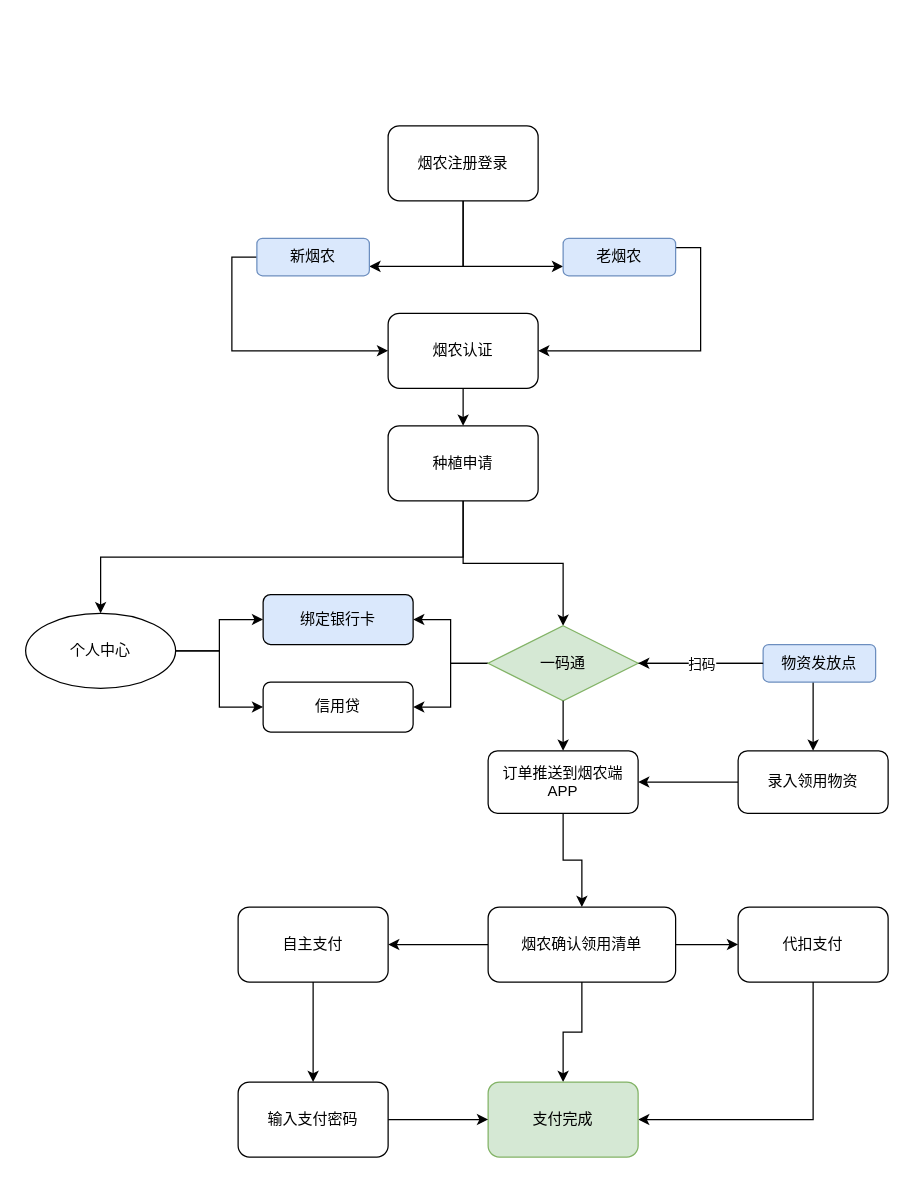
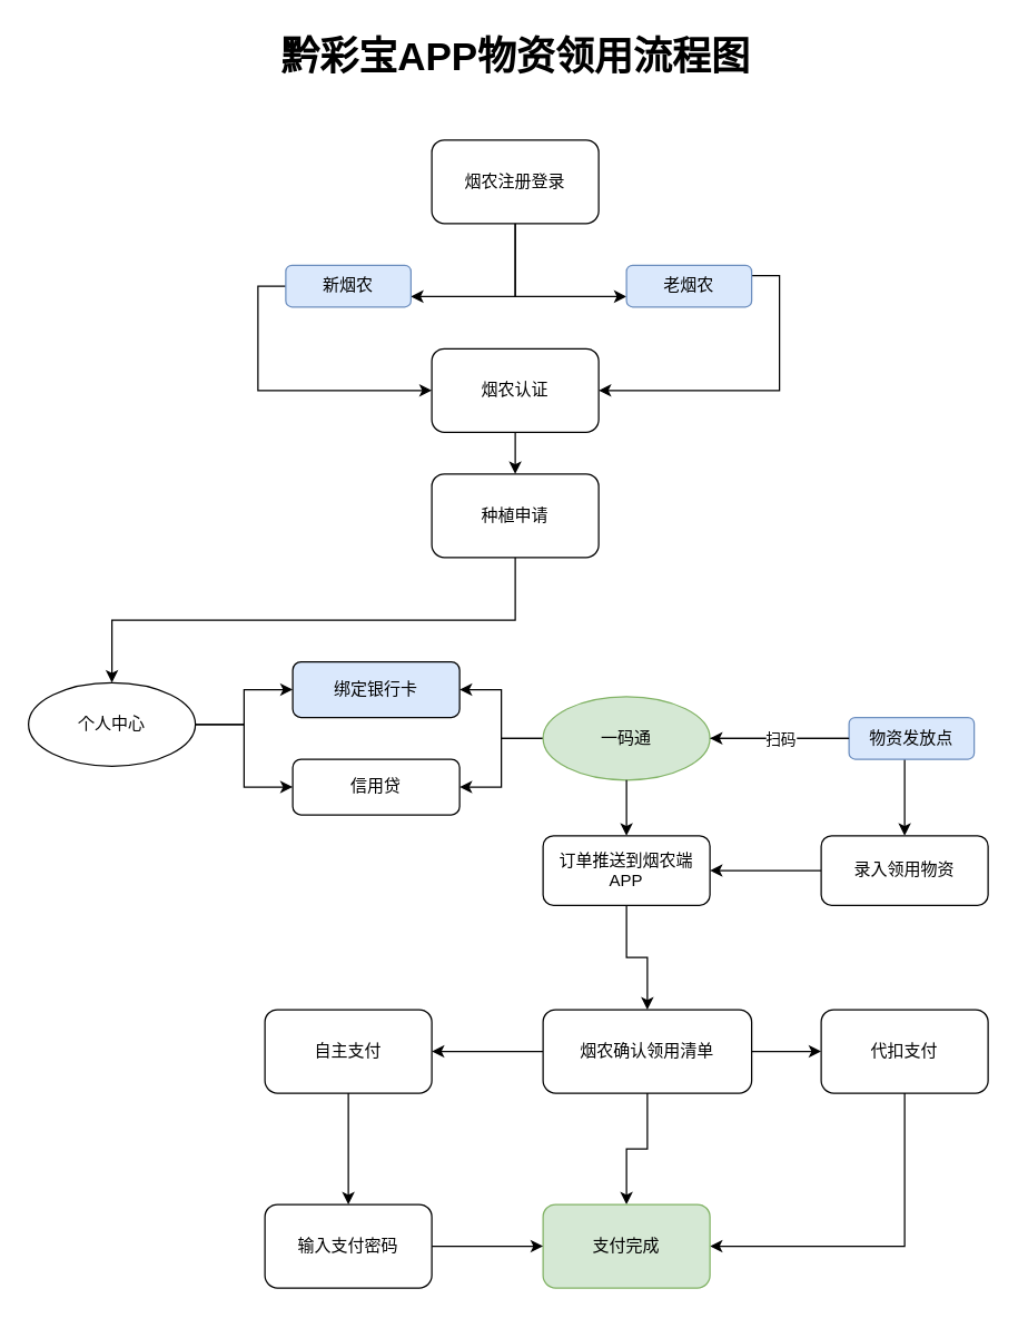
  <mxCell id="0" />
  <mxCell id="1" parent="0" />
  <mxCell id="2" style="edgeStyle=orthogonalEdgeStyle;rounded=0;orthogonalLoop=1;jettySize=auto;html=1;exitX=0.5;exitY=1;exitDx=0;exitDy=0;entryX=1;entryY=0.75;entryDx=0;entryDy=0;" edge="1" parent="1" source="4" target="9"><mxGeometry relative="1" as="geometry" /></mxCell>
  <mxCell id="3" style="edgeStyle=orthogonalEdgeStyle;rounded=0;orthogonalLoop=1;jettySize=auto;html=1;exitX=0.5;exitY=1;exitDx=0;exitDy=0;entryX=0;entryY=0.75;entryDx=0;entryDy=0;" edge="1" parent="1" source="4" target="11"><mxGeometry relative="1" as="geometry" /></mxCell>
  <mxCell id="4" value="烟农注册登录" style="rounded=1;whiteSpace=wrap;html=1;" vertex="1" parent="1"><mxGeometry x="310" y="100" width="120" height="60" as="geometry" /></mxCell>
  <mxCell id="5" style="edgeStyle=orthogonalEdgeStyle;rounded=0;orthogonalLoop=1;jettySize=auto;html=1;exitX=0.5;exitY=1;exitDx=0;exitDy=0;entryX=0.5;entryY=0;entryDx=0;entryDy=0;" edge="1" parent="1" source="7" target="22"><mxGeometry relative="1" as="geometry" /></mxCell>
- <mxCell id="6" style="edgeStyle=orthogonalEdgeStyle;rounded=0;orthogonalLoop=1;jettySize=auto;html=1;exitX=0.5;exitY=1;exitDx=0;exitDy=0;" edge="1" parent="1" source="7" target="17"><mxGeometry relative="1" as="geometry" /></mxCell>
  <mxCell id="7" value="种植申请" style="rounded=1;whiteSpace=wrap;html=1;" vertex="1" parent="1"><mxGeometry x="310" y="340" width="120" height="60" as="geometry" /></mxCell>
  <mxCell id="8" style="edgeStyle=orthogonalEdgeStyle;rounded=0;orthogonalLoop=1;jettySize=auto;html=1;exitX=0;exitY=0.5;exitDx=0;exitDy=0;entryX=0;entryY=0.5;entryDx=0;entryDy=0;" edge="1" parent="1" source="9" target="13"><mxGeometry relative="1" as="geometry" /></mxCell>
  <mxCell id="9" value="新烟农" style="rounded=1;whiteSpace=wrap;html=1;align=center;fillColor=#dae8fc;strokeColor=#6c8ebf;" vertex="1" parent="1"><mxGeometry x="205" y="190" width="90" height="30" as="geometry" /></mxCell>
  <mxCell id="10" style="edgeStyle=orthogonalEdgeStyle;rounded=0;orthogonalLoop=1;jettySize=auto;html=1;exitX=1;exitY=0.25;exitDx=0;exitDy=0;entryX=1;entryY=0.5;entryDx=0;entryDy=0;" edge="1" parent="1" source="11" target="13"><mxGeometry relative="1" as="geometry" /></mxCell>
  <mxCell id="11" value="老烟农" style="rounded=1;whiteSpace=wrap;html=1;fillColor=#dae8fc;strokeColor=#6c8ebf;" vertex="1" parent="1"><mxGeometry x="450" y="190" width="90" height="30" as="geometry" /></mxCell>
  <mxCell id="12" style="edgeStyle=orthogonalEdgeStyle;rounded=0;orthogonalLoop=1;jettySize=auto;html=1;exitX=0.5;exitY=1;exitDx=0;exitDy=0;" edge="1" parent="1" source="13" target="7"><mxGeometry relative="1" as="geometry" /></mxCell>
  <mxCell id="13" value="烟农认证" style="rounded=1;whiteSpace=wrap;html=1;align=center;" vertex="1" parent="1"><mxGeometry x="310" y="250" width="120" height="60" as="geometry" /></mxCell>
  <mxCell id="14" value="" style="edgeStyle=orthogonalEdgeStyle;rounded=0;orthogonalLoop=1;jettySize=auto;html=1;" edge="1" parent="1" source="17" target="18"><mxGeometry relative="1" as="geometry" /></mxCell>
  <mxCell id="15" value="" style="edgeStyle=orthogonalEdgeStyle;rounded=0;orthogonalLoop=1;jettySize=auto;html=1;" edge="1" parent="1" source="17" target="19"><mxGeometry relative="1" as="geometry" /></mxCell>
  <mxCell id="16" value="" style="edgeStyle=orthogonalEdgeStyle;rounded=0;orthogonalLoop=1;jettySize=auto;html=1;" edge="1" parent="1" source="17" target="28"><mxGeometry relative="1" as="geometry" /></mxCell>
- <mxCell id="17" value="一码通" style="rhombus;whiteSpace=wrap;html=1;fillColor=#d5e8d4;strokeColor=#82b366;" vertex="1" parent="1"><mxGeometry x="390" y="500" width="120" height="60" as="geometry" /></mxCell>
+ <mxCell id="17" value="一码通" style="ellipse;whiteSpace=wrap;html=1;rounded=1;fillColor=#d5e8d4;strokeColor=#82b366;" vertex="1" parent="1"><mxGeometry x="390" y="500" width="120" height="60" as="geometry" /></mxCell>
  <mxCell id="18" value="信用贷" style="whiteSpace=wrap;html=1;rounded=1;" vertex="1" parent="1"><mxGeometry x="210" y="545" width="120" height="40" as="geometry" /></mxCell>
  <mxCell id="19" value="绑定银行卡" style="whiteSpace=wrap;html=1;rounded=1;fillColor=#dae8fc;" vertex="1" parent="1"><mxGeometry x="210" y="475" width="120" height="40" as="geometry" /></mxCell>
  <mxCell id="20" style="edgeStyle=orthogonalEdgeStyle;rounded=0;orthogonalLoop=1;jettySize=auto;html=1;exitX=1;exitY=0.5;exitDx=0;exitDy=0;" edge="1" parent="1" source="22" target="19"><mxGeometry relative="1" as="geometry" /></mxCell>
  <mxCell id="21" style="edgeStyle=orthogonalEdgeStyle;rounded=0;orthogonalLoop=1;jettySize=auto;html=1;exitX=1;exitY=0.5;exitDx=0;exitDy=0;" edge="1" parent="1" source="22" target="18"><mxGeometry relative="1" as="geometry" /></mxCell>
  <mxCell id="22" value="个人中心" style="ellipse;whiteSpace=wrap;html=1;rounded=1;" vertex="1" parent="1"><mxGeometry x="20" y="490" width="120" height="60" as="geometry" /></mxCell>
  <mxCell id="23" value="物资发放点" style="rounded=1;whiteSpace=wrap;html=1;fillColor=#dae8fc;strokeColor=#6c8ebf;" vertex="1" parent="1"><mxGeometry x="610" y="515" width="90" height="30" as="geometry" /></mxCell>
  <mxCell id="24" value="" style="endArrow=classic;html=1;rounded=0;exitX=0;exitY=0.5;exitDx=0;exitDy=0;" edge="1" parent="1" source="23" target="17"><mxGeometry relative="1" as="geometry"><mxPoint x="180" y="550" as="sourcePoint" /><mxPoint x="280" y="550" as="targetPoint" /><Array as="points"><mxPoint x="560" y="530" /></Array></mxGeometry></mxCell>
  <mxCell id="25" value="扫码" style="edgeLabel;resizable=0;html=1;align=center;verticalAlign=middle;" connectable="0" vertex="1" parent="24"><mxGeometry relative="1" as="geometry" /></mxCell>
  <mxCell id="26" value="" style="edgeStyle=orthogonalEdgeStyle;rounded=0;orthogonalLoop=1;jettySize=auto;html=1;" edge="1" parent="1" source="17" target="30"><mxGeometry relative="1" as="geometry" /></mxCell>
  <mxCell id="27" style="edgeStyle=orthogonalEdgeStyle;rounded=0;orthogonalLoop=1;jettySize=auto;html=1;exitX=0;exitY=0.5;exitDx=0;exitDy=0;entryX=1;entryY=0.5;entryDx=0;entryDy=0;" edge="1" parent="1" source="28" target="30"><mxGeometry relative="1" as="geometry" /></mxCell>
  <mxCell id="28" value="录入领用物资" style="whiteSpace=wrap;html=1;rounded=1;" vertex="1" parent="1"><mxGeometry x="590" y="600" width="120" height="50" as="geometry" /></mxCell>
  <mxCell id="29" value="" style="edgeStyle=orthogonalEdgeStyle;rounded=0;orthogonalLoop=1;jettySize=auto;html=1;" edge="1" parent="1" source="30" target="34"><mxGeometry relative="1" as="geometry" /></mxCell>
  <mxCell id="30" value="订单推送到烟农端APP" style="whiteSpace=wrap;html=1;rounded=1;" vertex="1" parent="1"><mxGeometry x="390" y="600" width="120" height="50" as="geometry" /></mxCell>
  <mxCell id="31" value="" style="edgeStyle=orthogonalEdgeStyle;rounded=0;orthogonalLoop=1;jettySize=auto;html=1;" edge="1" parent="1" source="34" target="36"><mxGeometry relative="1" as="geometry" /></mxCell>
  <mxCell id="32" value="" style="edgeStyle=orthogonalEdgeStyle;rounded=0;orthogonalLoop=1;jettySize=auto;html=1;" edge="1" parent="1" source="34" target="38"><mxGeometry relative="1" as="geometry" /></mxCell>
  <mxCell id="33" value="" style="edgeStyle=orthogonalEdgeStyle;rounded=0;orthogonalLoop=1;jettySize=auto;html=1;" edge="1" parent="1" source="34" target="39"><mxGeometry relative="1" as="geometry" /></mxCell>
  <mxCell id="34" value="烟农确认领用清单" style="whiteSpace=wrap;html=1;rounded=1;" vertex="1" parent="1"><mxGeometry x="390" y="725" width="150" height="60" as="geometry" /></mxCell>
  <mxCell id="35" value="" style="edgeStyle=orthogonalEdgeStyle;rounded=0;orthogonalLoop=1;jettySize=auto;html=1;" edge="1" parent="1" source="36" target="41"><mxGeometry relative="1" as="geometry" /></mxCell>
  <mxCell id="36" value="自主支付" style="whiteSpace=wrap;html=1;rounded=1;" vertex="1" parent="1"><mxGeometry x="190" y="725" width="120" height="60" as="geometry" /></mxCell>
  <mxCell id="37" style="edgeStyle=orthogonalEdgeStyle;rounded=0;orthogonalLoop=1;jettySize=auto;html=1;exitX=0.5;exitY=1;exitDx=0;exitDy=0;" edge="1" parent="1" source="38" target="39"><mxGeometry relative="1" as="geometry"><Array as="points"><mxPoint x="650" y="895" /></Array></mxGeometry></mxCell>
  <mxCell id="38" value="代扣支付" style="whiteSpace=wrap;html=1;rounded=1;" vertex="1" parent="1"><mxGeometry x="590" y="725" width="120" height="60" as="geometry" /></mxCell>
  <mxCell id="39" value="支付完成" style="whiteSpace=wrap;html=1;rounded=1;fillColor=#d5e8d4;strokeColor=#82b366;" vertex="1" parent="1"><mxGeometry x="390" y="865" width="120" height="60" as="geometry" /></mxCell>
  <mxCell id="40" style="edgeStyle=orthogonalEdgeStyle;rounded=0;orthogonalLoop=1;jettySize=auto;html=1;exitX=1;exitY=0.5;exitDx=0;exitDy=0;" edge="1" parent="1" source="41" target="39"><mxGeometry relative="1" as="geometry" /></mxCell>
  <mxCell id="41" value="输入支付密码" style="whiteSpace=wrap;html=1;rounded=1;" vertex="1" parent="1"><mxGeometry x="190" y="865" width="120" height="60" as="geometry" /></mxCell>
+ <mxCell id="42" value="黔彩宝APP物资领用流程图" style="text;html=1;resizable=0;autosize=1;align=center;verticalAlign=middle;points=[];fillColor=none;strokeColor=none;rounded=0;fontStyle=1;fontSize=28;" vertex="1" parent="1"><mxGeometry x="195" y="20" width="350" height="40" as="geometry" /></mxCell>
